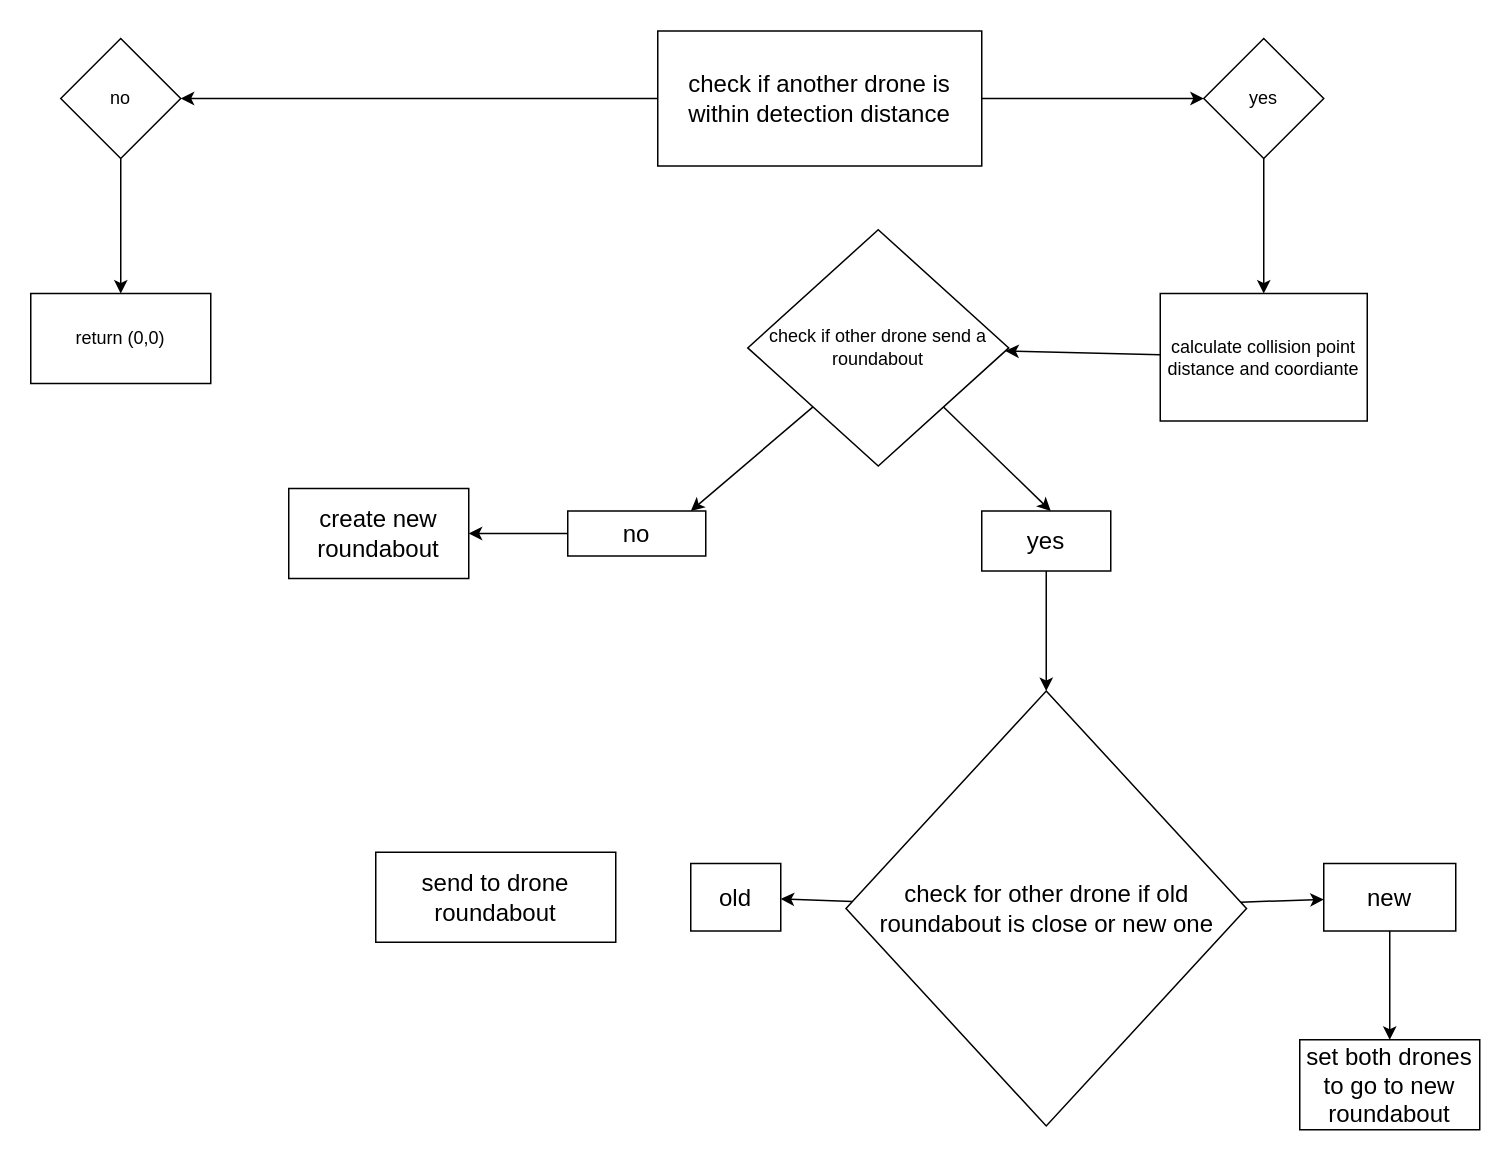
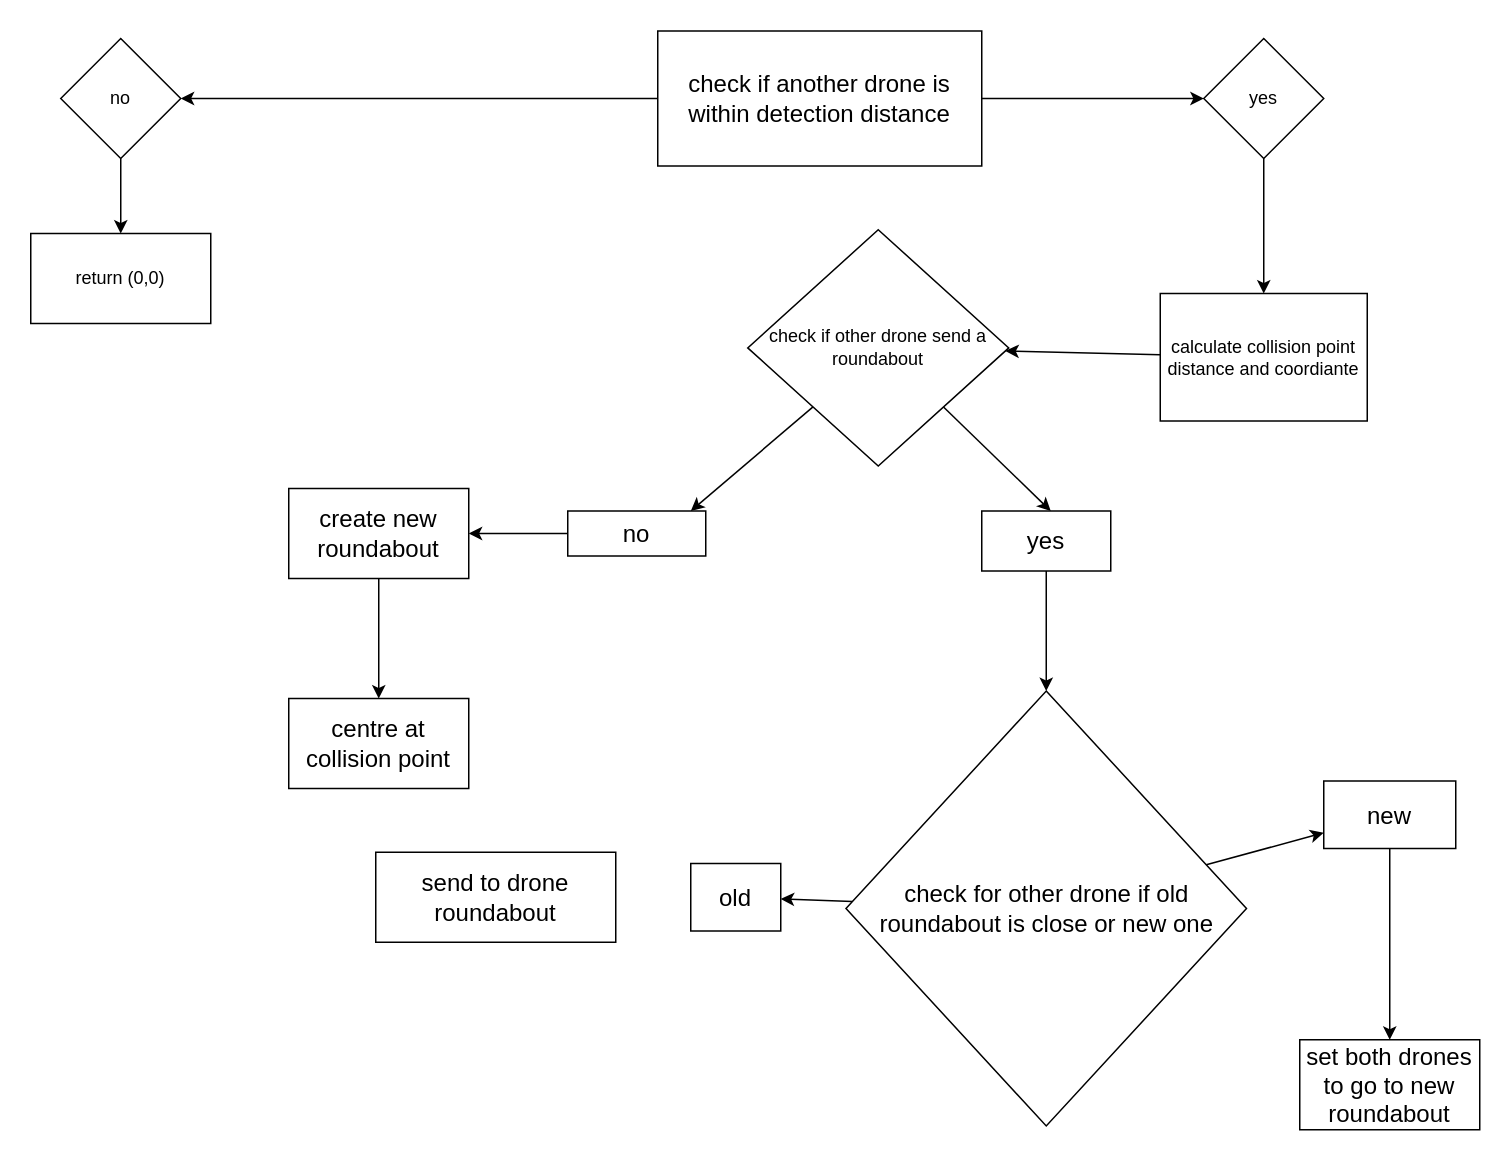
  <mxCell id="0" />
  <mxCell id="1" parent="0" />
  <mxCell id="2" value="" style="edgeStyle=none;html=1;fontSize=16;" edge="1" parent="1" source="4" target="6"><mxGeometry relative="1" as="geometry" /></mxCell>
  <mxCell id="3" value="" style="edgeStyle=none;html=1;fontSize=16;" edge="1" parent="1" source="4"><mxGeometry relative="1" as="geometry"><mxPoint x="120" y="65" as="targetPoint" /></mxGeometry></mxCell>
  <mxCell id="4" value="&lt;font style=&quot;font-size: 16px&quot;&gt;check if another drone is within detection distance&lt;/font&gt;" style="whiteSpace=wrap;html=1;" vertex="1" parent="1"><mxGeometry x="438" y="20" width="216" height="90" as="geometry" /></mxCell>
  <mxCell id="5" value="" style="edgeStyle=none;html=1;fontSize=16;" edge="1" parent="1" source="6" target="11"><mxGeometry relative="1" as="geometry" /></mxCell>
  <mxCell id="6" value="yes" style="rhombus;whiteSpace=wrap;html=1;" vertex="1" parent="1"><mxGeometry x="802" y="25" width="80" height="80" as="geometry" /></mxCell>
  <mxCell id="7" value="" style="edgeStyle=none;html=1;fontSize=16;" edge="1" parent="1" source="8" target="9"><mxGeometry relative="1" as="geometry" /></mxCell>
  <mxCell id="8" value="no&lt;br&gt;" style="rhombus;whiteSpace=wrap;html=1;" vertex="1" parent="1"><mxGeometry x="40" y="25" width="80" height="80" as="geometry" /></mxCell>
- <mxCell id="9" value="return (0,0)" style="whiteSpace=wrap;html=1;" vertex="1" parent="1"><mxGeometry x="20" y="195" width="120" height="60" as="geometry" /></mxCell>
+ <mxCell id="9" value="return (0,0)" style="whiteSpace=wrap;html=1;" vertex="1" parent="1"><mxGeometry x="20" y="155" width="120" height="60" as="geometry" /></mxCell>
  <mxCell id="10" value="" style="edgeStyle=none;html=1;fontSize=16;" edge="1" parent="1" source="11" target="14"><mxGeometry relative="1" as="geometry" /></mxCell>
  <mxCell id="11" value="calculate collision point distance and coordiante" style="whiteSpace=wrap;html=1;" vertex="1" parent="1"><mxGeometry x="773" y="195" width="138" height="85" as="geometry" /></mxCell>
  <mxCell id="12" style="edgeStyle=none;html=1;exitX=0;exitY=1;exitDx=0;exitDy=0;fontSize=16;" edge="1" parent="1" source="14"><mxGeometry relative="1" as="geometry"><mxPoint x="460" y="340" as="targetPoint" /></mxGeometry></mxCell>
  <mxCell id="13" style="edgeStyle=none;html=1;exitX=1;exitY=1;exitDx=0;exitDy=0;fontSize=16;" edge="1" parent="1" source="14"><mxGeometry relative="1" as="geometry"><mxPoint x="700" y="340" as="targetPoint" /></mxGeometry></mxCell>
  <mxCell id="14" value="check if other drone send a roundabout" style="rhombus;whiteSpace=wrap;html=1;" vertex="1" parent="1"><mxGeometry x="498" y="152.5" width="174" height="157.5" as="geometry" /></mxCell>
  <mxCell id="15" value="" style="edgeStyle=none;html=1;fontSize=16;" edge="1" parent="1" source="16" target="20"><mxGeometry relative="1" as="geometry" /></mxCell>
  <mxCell id="16" value="no&lt;br&gt;" style="whiteSpace=wrap;html=1;fontSize=16;" vertex="1" parent="1"><mxGeometry x="378" y="340" width="92" height="30" as="geometry" /></mxCell>
  <mxCell id="17" value="" style="edgeStyle=none;html=1;fontSize=16;" edge="1" parent="1" source="18" target="24"><mxGeometry relative="1" as="geometry" /></mxCell>
  <mxCell id="18" value="yes" style="whiteSpace=wrap;html=1;fontSize=16;" vertex="1" parent="1"><mxGeometry x="654" y="340" width="86" height="40" as="geometry" /></mxCell>
+ <mxCell id="19" value="" style="edgeStyle=none;html=1;fontSize=16;" edge="1" parent="1" source="20" target="21"><mxGeometry relative="1" as="geometry" /></mxCell>
  <mxCell id="20" value="create new roundabout" style="whiteSpace=wrap;html=1;fontSize=16;" vertex="1" parent="1"><mxGeometry x="192" y="325" width="120" height="60" as="geometry" /></mxCell>
+ <mxCell id="21" value="centre at collision point" style="whiteSpace=wrap;html=1;fontSize=16;" vertex="1" parent="1"><mxGeometry x="192" y="465" width="120" height="60" as="geometry" /></mxCell>
  <mxCell id="22" value="" style="edgeStyle=none;html=1;fontSize=16;" edge="1" parent="1" source="24" target="25"><mxGeometry relative="1" as="geometry" /></mxCell>
  <mxCell id="23" value="" style="edgeStyle=none;html=1;fontSize=16;" edge="1" parent="1" source="24" target="27"><mxGeometry relative="1" as="geometry" /></mxCell>
  <mxCell id="24" value="check for other drone if old roundabout is close or new one" style="rhombus;whiteSpace=wrap;html=1;fontSize=16;" vertex="1" parent="1"><mxGeometry x="563.5" y="460" width="267" height="290" as="geometry" /></mxCell>
  <mxCell id="25" value="old" style="whiteSpace=wrap;html=1;fontSize=16;" vertex="1" parent="1"><mxGeometry x="460" y="575" width="60" height="45" as="geometry" /></mxCell>
  <mxCell id="26" value="" style="edgeStyle=none;html=1;fontSize=16;" edge="1" parent="1" source="27" target="29"><mxGeometry relative="1" as="geometry" /></mxCell>
- <mxCell id="27" value="new" style="whiteSpace=wrap;html=1;fontSize=16;" vertex="1" parent="1"><mxGeometry x="882" y="575" width="88" height="45" as="geometry" /></mxCell>
+ <mxCell id="27" value="new" style="whiteSpace=wrap;html=1;fontSize=16;" vertex="1" parent="1"><mxGeometry x="882" y="520" width="88" height="45" as="geometry" /></mxCell>
  <mxCell id="28" value="send to drone roundabout&lt;br&gt;" style="whiteSpace=wrap;html=1;fontSize=16;" vertex="1" parent="1"><mxGeometry x="250" y="567.5" width="160" height="60" as="geometry" /></mxCell>
  <mxCell id="29" value="set both drones to go to new roundabout" style="whiteSpace=wrap;html=1;fontSize=16;" vertex="1" parent="1"><mxGeometry x="866" y="692.5" width="120" height="60" as="geometry" /></mxCell>
